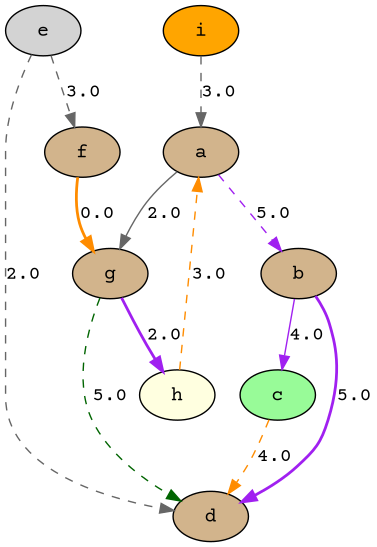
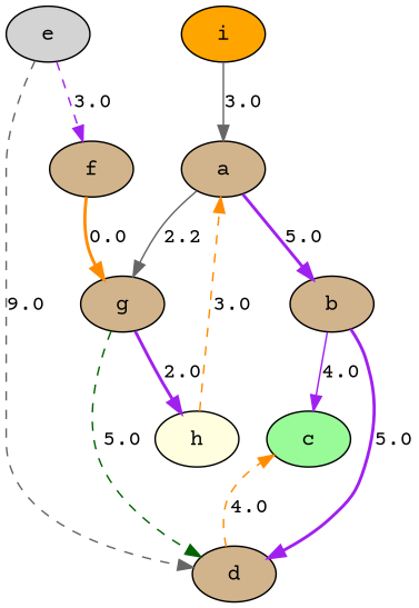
  digraph {
    fontname="Courier Prime"
    node [fillcolor=tan fontname="Courier Prime" style=filled]
    edge [color=purple fontname="Courier Prime" style=dashed]
    a
    b
    g
    c [fillcolor=palegreen]
    d
    h [fillcolor=lightyellow]
    i [fillcolor=orange]
    e [fillcolor=lightgrey]
    f
-   a -> b [label=5.0]
-   a -> g [color=gray40 label=2.0 style=solid]
+   a -> b [label=5.0 style=bold]
+   a -> g [color=gray40 label=2.2 style=solid]
    b -> c [label=4.0 style=solid]
    b -> d [label=5.0 style=bold]
    g -> d [color=darkgreen label=5.0]
    g -> h [label=2.0 style=bold]
-   c -> d [color=darkorange label=4.0]
+   d -> c [color=darkorange label=4.0]
    h -> a [color=darkorange label=3.0]
-   i -> a [color=gray40 label=3.0]
-   e -> d [color=gray40 label=2.0]
-   e -> f [color=gray40 label=3.0]
+   i -> a [color=gray40 label=3.0 style=solid]
+   e -> d [color=gray40 label=9.0]
+   e -> f [label=3.0]
    f -> g [color=darkorange label=0.0 style=bold]
  }
